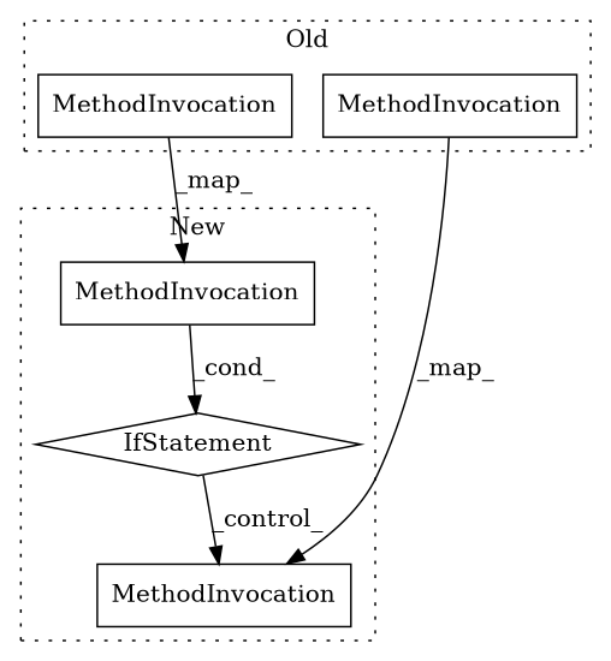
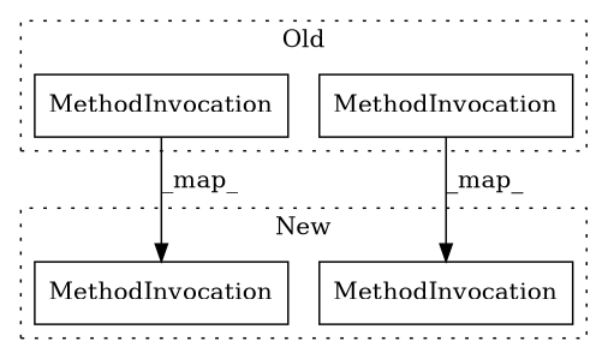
  digraph {
    node [a=32 l="21,1" s=-1 shape=box]
    n1 [label=MethodInvocation s="69327,69499"]
    n2 [l=69327 label=MethodInvocation]
-   n3 [a=25 l=2 label=IfStatement s=69405 shape=diamond]
    n4 [label=MethodInvocation s="69407,69579"]
    n5 [l=69406 label=MethodInvocation]
    subgraph cluster_1 {
      label=Old
      style=dotted
      n1
      n2
    }
    subgraph cluster_2 {
      label=New
      style=dotted
-     n3
      n4
      n5
    }
    n1 -> n4 [label=_map_]
    n2 -> n5 [label=_map_]
-   n3 -> n4 [label=_control_]
-   n5 -> n3 [label=_cond_]
  }
